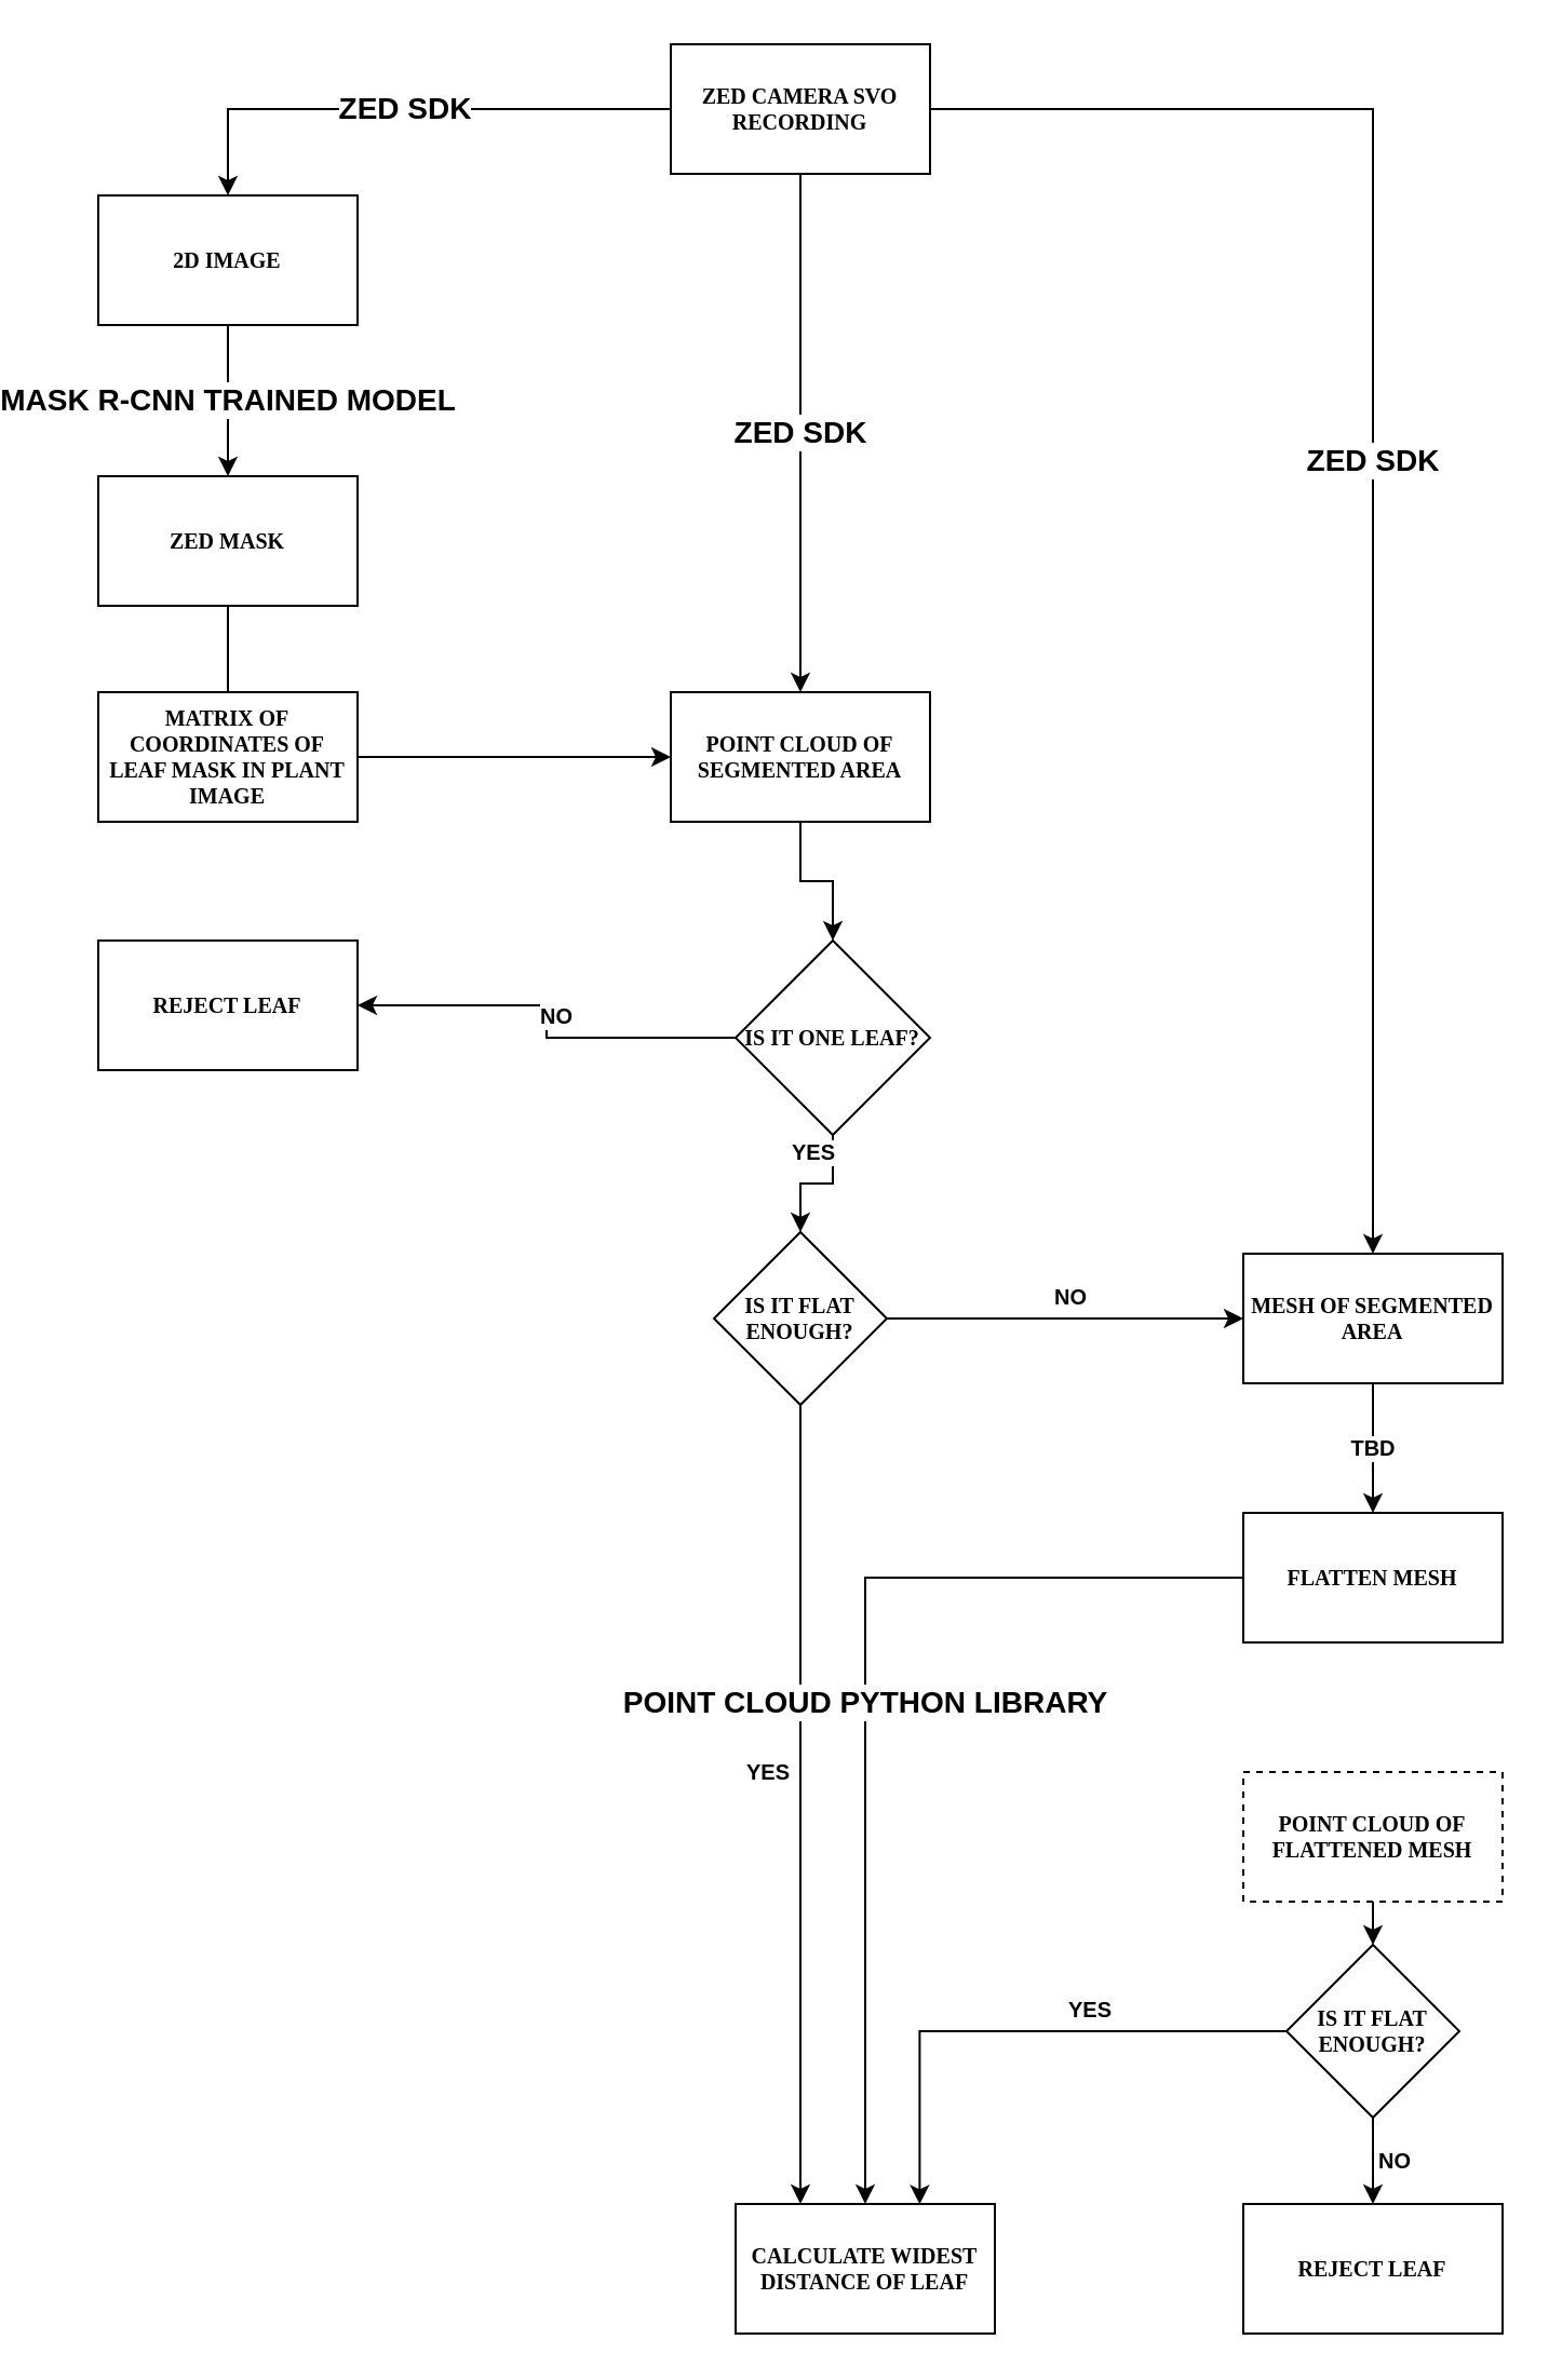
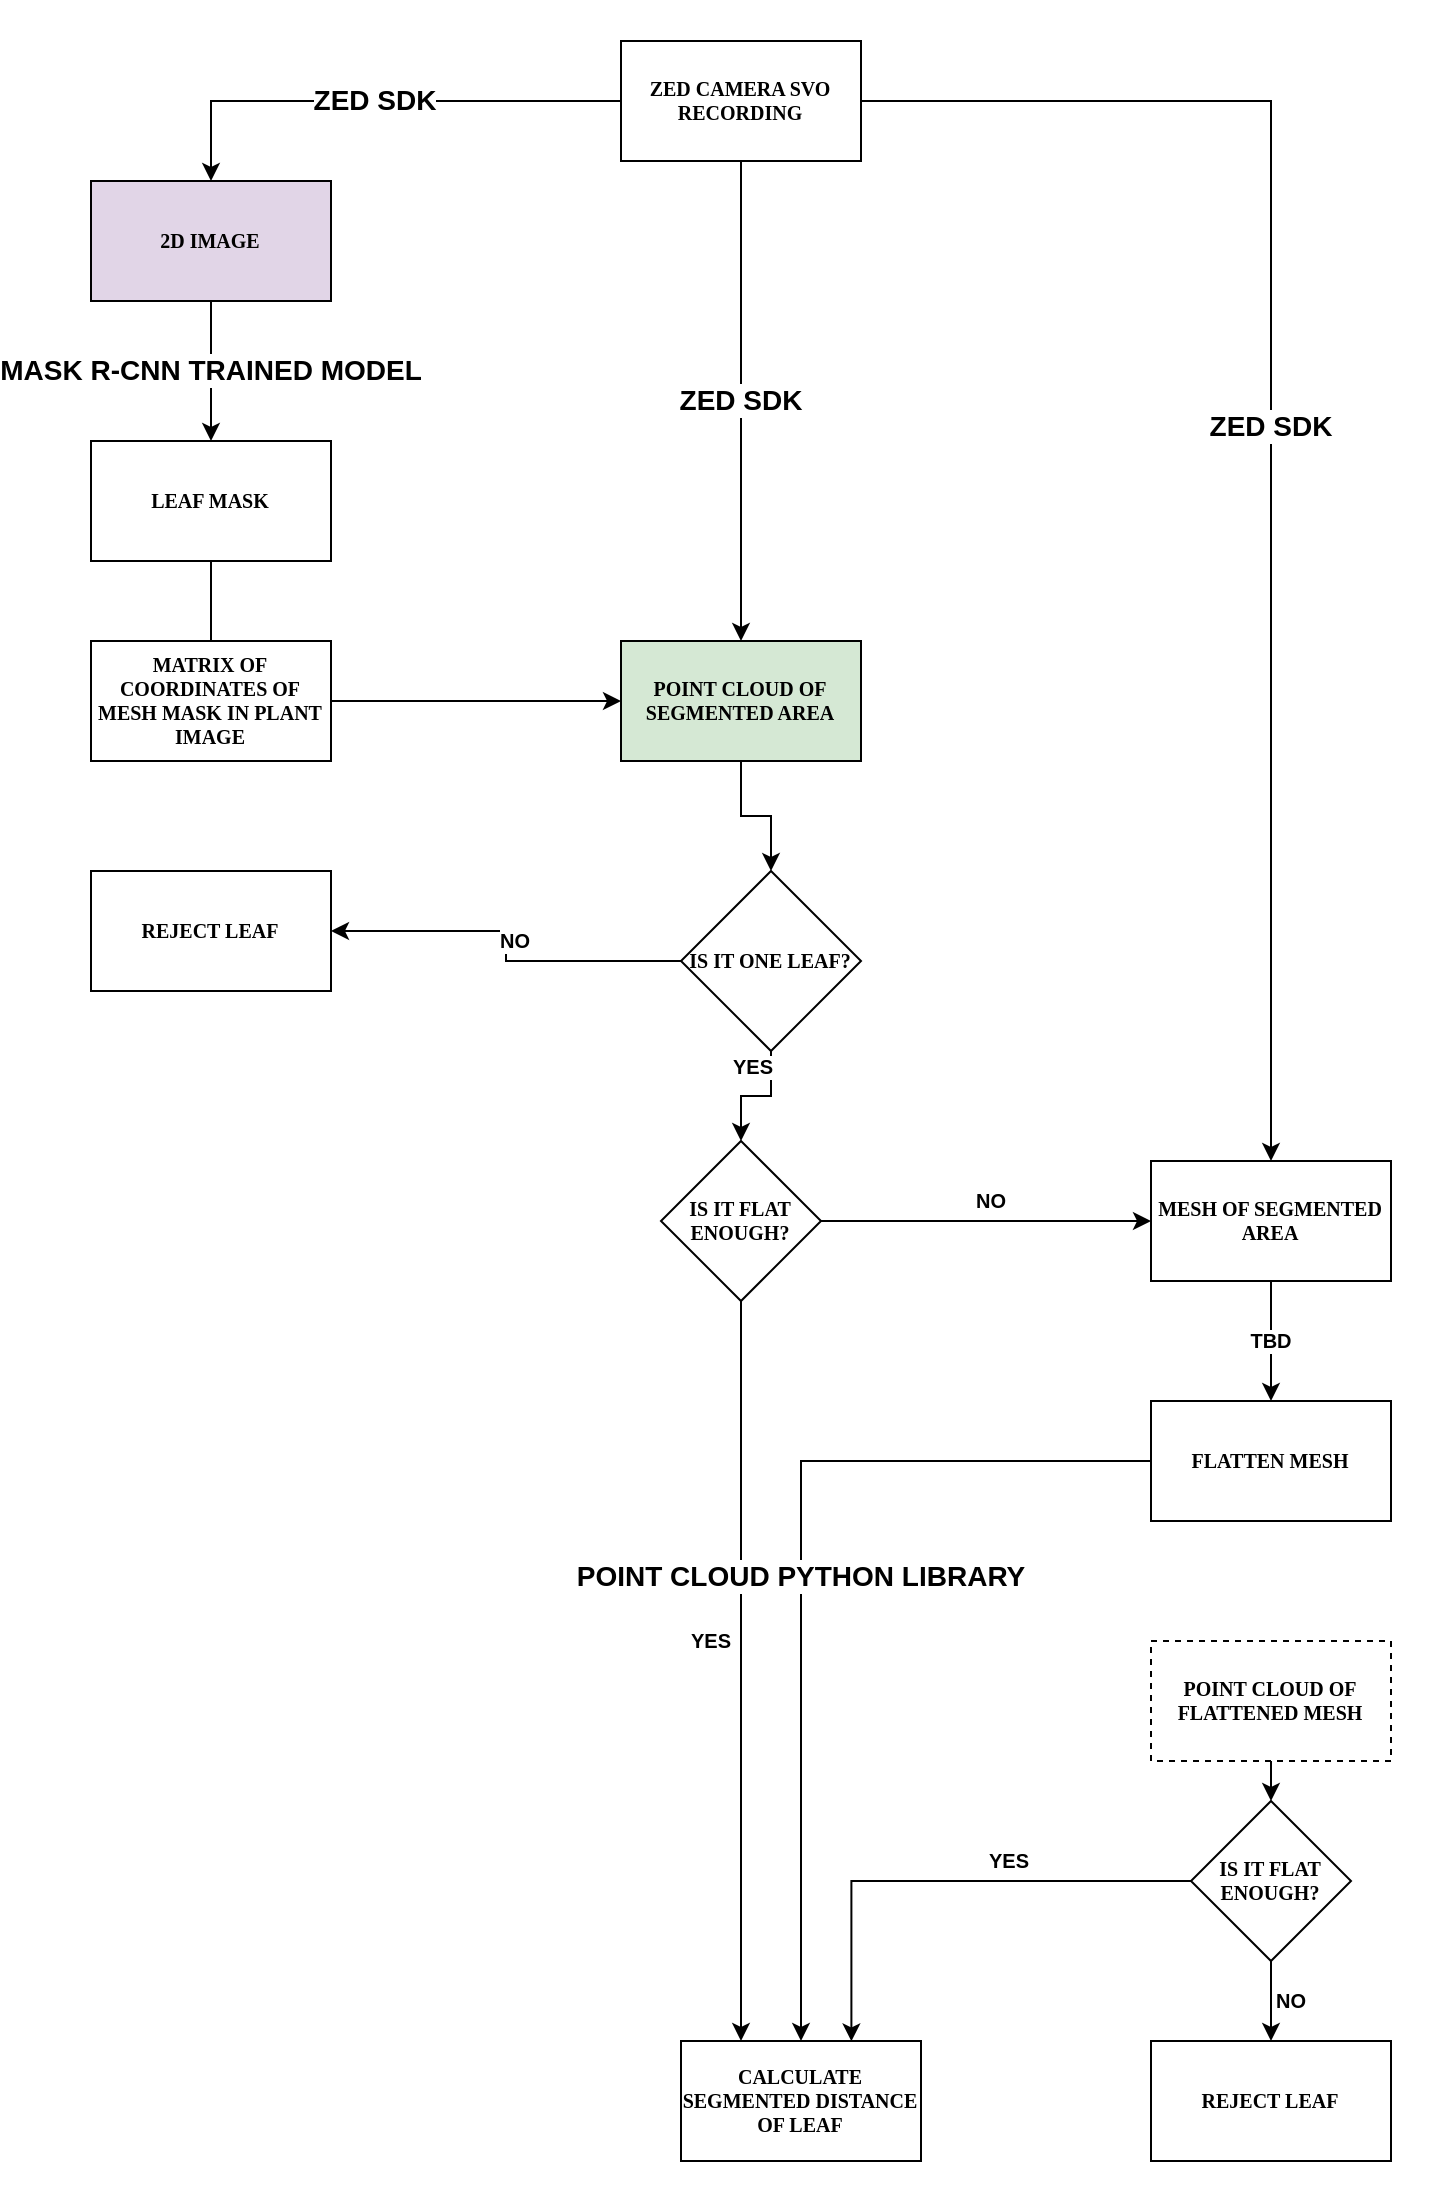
  <mxCell id="0" />
  <mxCell id="1" parent="0" />
  <mxCell id="2" value="ZED SDK" style="edgeStyle=orthogonalEdgeStyle;rounded=0;orthogonalLoop=1;jettySize=auto;html=1;entryX=0.5;entryY=0;entryDx=0;entryDy=0;fontSize=14;fontStyle=1" parent="1" source="5" target="9" edge="1"><mxGeometry relative="1" as="geometry" /></mxCell>
  <mxCell id="3" value="ZED SDK" style="edgeStyle=orthogonalEdgeStyle;rounded=0;orthogonalLoop=1;jettySize=auto;html=1;fontSize=14;fontStyle=1" parent="1" source="5" target="27" edge="1"><mxGeometry relative="1" as="geometry" /></mxCell>
  <mxCell id="4" value="ZED SDK" style="edgeStyle=orthogonalEdgeStyle;rounded=0;orthogonalLoop=1;jettySize=auto;html=1;exitX=0.5;exitY=1;exitDx=0;exitDy=0;entryX=0.5;entryY=0;entryDx=0;entryDy=0;fontSize=14;fontStyle=1" parent="1" source="5" target="7" edge="1"><mxGeometry relative="1" as="geometry" /></mxCell>
  <mxCell id="5" value="ZED CAMERA SVO RECORDING" style="rounded=0;whiteSpace=wrap;html=1;shadow=0;labelBackgroundColor=none;strokeWidth=1;fontFamily=Verdana;fontSize=10;align=center;fontStyle=1" parent="1" vertex="1"><mxGeometry x="285" y="20" width="120" height="60" as="geometry" /></mxCell>
  <mxCell id="6" value="" style="edgeStyle=orthogonalEdgeStyle;rounded=0;orthogonalLoop=1;jettySize=auto;html=1;fontSize=10;fontStyle=1" parent="1" source="7" target="16" edge="1"><mxGeometry relative="1" as="geometry" /></mxCell>
- <mxCell id="7" value="POINT CLOUD OF SEGMENTED AREA" style="whiteSpace=wrap;html=1;fontSize=10;fontFamily=Verdana;rounded=0;shadow=0;labelBackgroundColor=none;strokeWidth=1;fontStyle=1" parent="1" vertex="1"><mxGeometry x="285" y="320" width="120" height="60" as="geometry" /></mxCell>
+ <mxCell id="7" value="POINT CLOUD OF SEGMENTED AREA" style="whiteSpace=wrap;html=1;fontSize=10;fontFamily=Verdana;rounded=0;shadow=0;labelBackgroundColor=none;strokeWidth=1;fontStyle=1;fillColor=#d5e8d4;" parent="1" vertex="1"><mxGeometry x="285" y="320" width="120" height="60" as="geometry" /></mxCell>
  <mxCell id="8" value="TBD" style="edgeStyle=orthogonalEdgeStyle;rounded=0;orthogonalLoop=1;jettySize=auto;html=1;fontSize=10;fontStyle=1" parent="1" source="9" target="23" edge="1"><mxGeometry relative="1" as="geometry" /></mxCell>
  <mxCell id="9" value="MESH OF SEGMENTED AREA" style="whiteSpace=wrap;html=1;fontSize=10;fontFamily=Verdana;rounded=0;shadow=0;labelBackgroundColor=none;strokeWidth=1;fontStyle=1" parent="1" vertex="1"><mxGeometry x="550" y="580" width="120" height="60" as="geometry" /></mxCell>
  <mxCell id="10" value="" style="edgeStyle=orthogonalEdgeStyle;rounded=0;orthogonalLoop=1;jettySize=auto;html=1;fontSize=10;fontStyle=1;endArrow=none;" parent="1" source="11" target="13" edge="1"><mxGeometry relative="1" as="geometry" /></mxCell>
- <mxCell id="11" value="ZED MASK" style="whiteSpace=wrap;html=1;fontSize=10;fontFamily=Verdana;rounded=0;shadow=0;labelBackgroundColor=none;strokeWidth=1;fontStyle=1" parent="1" vertex="1"><mxGeometry x="20" y="220" width="120" height="60" as="geometry" /></mxCell>
+ <mxCell id="11" value="LEAF MASK" style="whiteSpace=wrap;html=1;fontSize=10;fontFamily=Verdana;rounded=0;shadow=0;labelBackgroundColor=none;strokeWidth=1;fontStyle=1" parent="1" vertex="1"><mxGeometry x="20" y="220" width="120" height="60" as="geometry" /></mxCell>
  <mxCell id="12" style="edgeStyle=orthogonalEdgeStyle;rounded=0;orthogonalLoop=1;jettySize=auto;html=1;exitX=1;exitY=0.5;exitDx=0;exitDy=0;fontSize=10;fontStyle=1" parent="1" source="13" target="7" edge="1"><mxGeometry relative="1" as="geometry" /></mxCell>
- <mxCell id="13" value="MATRIX OF COORDINATES OF LEAF MASK IN PLANT IMAGE" style="whiteSpace=wrap;html=1;fontSize=10;fontFamily=Verdana;rounded=0;shadow=0;labelBackgroundColor=none;strokeWidth=1;fontStyle=1" parent="1" vertex="1"><mxGeometry x="20" y="320" width="120" height="60" as="geometry" /></mxCell>
+ <mxCell id="13" value="MATRIX OF COORDINATES OF MESH MASK IN PLANT IMAGE" style="whiteSpace=wrap;html=1;fontSize=10;fontFamily=Verdana;rounded=0;shadow=0;labelBackgroundColor=none;strokeWidth=1;fontStyle=1" parent="1" vertex="1"><mxGeometry x="20" y="320" width="120" height="60" as="geometry" /></mxCell>
  <mxCell id="14" value="NO" style="edgeStyle=orthogonalEdgeStyle;rounded=0;orthogonalLoop=1;jettySize=auto;html=1;fontSize=10;fontStyle=1" parent="1" source="16" target="17" edge="1"><mxGeometry x="-0.125" y="-10" relative="1" as="geometry"><mxPoint as="offset" /></mxGeometry></mxCell>
  <mxCell id="15" value="YES" style="edgeStyle=orthogonalEdgeStyle;rounded=0;orthogonalLoop=1;jettySize=auto;html=1;fontSize=10;fontStyle=1" parent="1" source="16" target="20" edge="1"><mxGeometry x="0.077" y="-15" relative="1" as="geometry"><mxPoint as="offset" /></mxGeometry></mxCell>
  <mxCell id="16" value="IS IT ONE LEAF?" style="rhombus;whiteSpace=wrap;html=1;fontSize=10;fontFamily=Verdana;rounded=0;shadow=0;labelBackgroundColor=none;strokeWidth=1;fontStyle=1" parent="1" vertex="1"><mxGeometry x="315" y="435" width="90" height="90" as="geometry" /></mxCell>
  <mxCell id="17" value="REJECT LEAF" style="whiteSpace=wrap;html=1;fontSize=10;fontFamily=Verdana;rounded=0;shadow=0;labelBackgroundColor=none;strokeWidth=1;fontStyle=1" parent="1" vertex="1"><mxGeometry x="20" y="435" width="120" height="60" as="geometry" /></mxCell>
  <mxCell id="18" value="YES" style="edgeStyle=orthogonalEdgeStyle;rounded=0;orthogonalLoop=1;jettySize=auto;html=1;entryX=0.25;entryY=0;entryDx=0;entryDy=0;fontSize=10;fontStyle=1" parent="1" source="20" target="21" edge="1"><mxGeometry x="-0.083" y="-15" relative="1" as="geometry"><mxPoint as="offset" /></mxGeometry></mxCell>
  <mxCell id="19" value="NO" style="edgeStyle=orthogonalEdgeStyle;rounded=0;orthogonalLoop=1;jettySize=auto;html=1;exitX=1;exitY=0.5;exitDx=0;exitDy=0;entryX=0;entryY=0.5;entryDx=0;entryDy=0;fontSize=10;fontStyle=1" parent="1" source="20" target="9" edge="1"><mxGeometry x="0.03" y="10" relative="1" as="geometry"><mxPoint as="offset" /></mxGeometry></mxCell>
  <mxCell id="20" value="IS IT FLAT ENOUGH?" style="rhombus;whiteSpace=wrap;html=1;fontSize=10;fontFamily=Verdana;rounded=0;shadow=0;labelBackgroundColor=none;strokeWidth=1;fontStyle=1" parent="1" vertex="1"><mxGeometry x="305" y="570" width="80" height="80" as="geometry" /></mxCell>
- <mxCell id="21" value="CALCULATE WIDEST DISTANCE OF LEAF" style="whiteSpace=wrap;html=1;fontSize=10;fontFamily=Verdana;rounded=0;shadow=0;labelBackgroundColor=none;strokeWidth=1;fontStyle=1" parent="1" vertex="1"><mxGeometry x="315" y="1020" width="120" height="60" as="geometry" /></mxCell>
+ <mxCell id="21" value="CALCULATE SEGMENTED DISTANCE OF LEAF" style="whiteSpace=wrap;html=1;fontSize=10;fontFamily=Verdana;rounded=0;shadow=0;labelBackgroundColor=none;strokeWidth=1;fontStyle=1" parent="1" vertex="1"><mxGeometry x="315" y="1020" width="120" height="60" as="geometry" /></mxCell>
  <mxCell id="22" value="POINT CLOUD PYTHON LIBRARY" style="edgeStyle=orthogonalEdgeStyle;rounded=0;orthogonalLoop=1;jettySize=auto;html=1;fontSize=14;fontStyle=1;" parent="1" source="23" target="21" edge="1"><mxGeometry relative="1" as="geometry" /></mxCell>
  <mxCell id="23" value="FLATTEN MESH" style="whiteSpace=wrap;html=1;fontSize=10;fontFamily=Verdana;rounded=0;shadow=0;labelBackgroundColor=none;strokeWidth=1;fontStyle=1" parent="1" vertex="1"><mxGeometry x="550" y="700" width="120" height="60" as="geometry" /></mxCell>
  <mxCell id="24" style="edgeStyle=orthogonalEdgeStyle;rounded=0;orthogonalLoop=1;jettySize=auto;html=1;exitX=0.5;exitY=1;exitDx=0;exitDy=0;entryX=0.5;entryY=0;entryDx=0;entryDy=0;" parent="1" source="25" target="30" edge="1"><mxGeometry relative="1" as="geometry" /></mxCell>
  <mxCell id="25" value="POINT CLOUD OF FLATTENED MESH" style="whiteSpace=wrap;html=1;fontSize=10;fontFamily=Verdana;rounded=0;shadow=0;labelBackgroundColor=none;strokeWidth=1;fontStyle=1;dashed=1;" parent="1" vertex="1"><mxGeometry x="550" y="820" width="120" height="60" as="geometry" /></mxCell>
  <mxCell id="26" value="MASK R-CNN TRAINED MODEL" style="edgeStyle=orthogonalEdgeStyle;rounded=0;orthogonalLoop=1;jettySize=auto;html=1;exitX=0.5;exitY=1;exitDx=0;exitDy=0;entryX=0.5;entryY=0;entryDx=0;entryDy=0;fontSize=14;fontStyle=1" parent="1" source="27" target="11" edge="1"><mxGeometry relative="1" as="geometry" /></mxCell>
- <mxCell id="27" value="2D IMAGE" style="whiteSpace=wrap;html=1;fontSize=10;fontFamily=Verdana;rounded=0;shadow=0;labelBackgroundColor=none;strokeWidth=1;fontStyle=1" parent="1" vertex="1"><mxGeometry x="20" y="90" width="120" height="60" as="geometry" /></mxCell>
+ <mxCell id="27" value="2D IMAGE" style="whiteSpace=wrap;html=1;fontSize=10;fontFamily=Verdana;rounded=0;shadow=0;labelBackgroundColor=none;strokeWidth=1;fontStyle=1;fillColor=#e1d5e7;" parent="1" vertex="1"><mxGeometry x="20" y="90" width="120" height="60" as="geometry" /></mxCell>
  <mxCell id="28" value="&lt;b style=&quot;font-size: 10px;&quot;&gt;YES&lt;/b&gt;" style="edgeStyle=orthogonalEdgeStyle;rounded=0;orthogonalLoop=1;jettySize=auto;html=1;entryX=0.71;entryY=0.003;entryDx=0;entryDy=0;entryPerimeter=0;fontSize=10;" parent="1" source="30" target="21" edge="1"><mxGeometry x="-0.273" y="-10" relative="1" as="geometry"><mxPoint x="400" y="990" as="targetPoint" /><mxPoint as="offset" /></mxGeometry></mxCell>
  <mxCell id="29" value="&lt;b&gt;&lt;font style=&quot;font-size: 10px;&quot;&gt;NO&lt;/font&gt;&lt;/b&gt;" style="edgeStyle=orthogonalEdgeStyle;rounded=0;orthogonalLoop=1;jettySize=auto;html=1;" parent="1" source="30" target="31" edge="1"><mxGeometry y="10" relative="1" as="geometry"><mxPoint as="offset" /></mxGeometry></mxCell>
  <mxCell id="30" value="IS IT FLAT ENOUGH?" style="rhombus;whiteSpace=wrap;html=1;fontSize=10;fontFamily=Verdana;rounded=0;shadow=0;labelBackgroundColor=none;strokeWidth=1;fontStyle=1" parent="1" vertex="1"><mxGeometry x="570" y="900" width="80" height="80" as="geometry" /></mxCell>
  <mxCell id="31" value="REJECT LEAF" style="whiteSpace=wrap;html=1;fontSize=10;fontFamily=Verdana;rounded=0;shadow=0;labelBackgroundColor=none;strokeWidth=1;fontStyle=1;" parent="1" vertex="1"><mxGeometry x="550" y="1020" width="120" height="60" as="geometry" /></mxCell>
